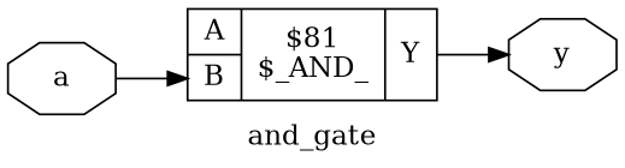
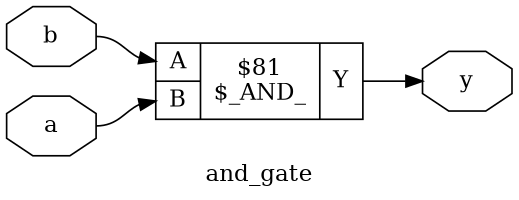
  digraph {
    label=and_gate
    rankdir=LR
    remincross=true
    node [color=black fontcolor=black shape=octagon]
    edge [color=black fontcolor=black tailport=e]
    n1 [label=a]
    n2 [label="{{<p4> A|<p5> B}|$81\n$_AND_|{<p6> Y}}" shape=record color="" fontcolor=""]
+   n3 [label=b]
    n4 [label=y]
    n1 -> n2 [headport="p5:w"]
    n2 -> n4 [headport=w tailport="p6:e"]
+   n3 -> n2 [headport="p4:w"]
  }
